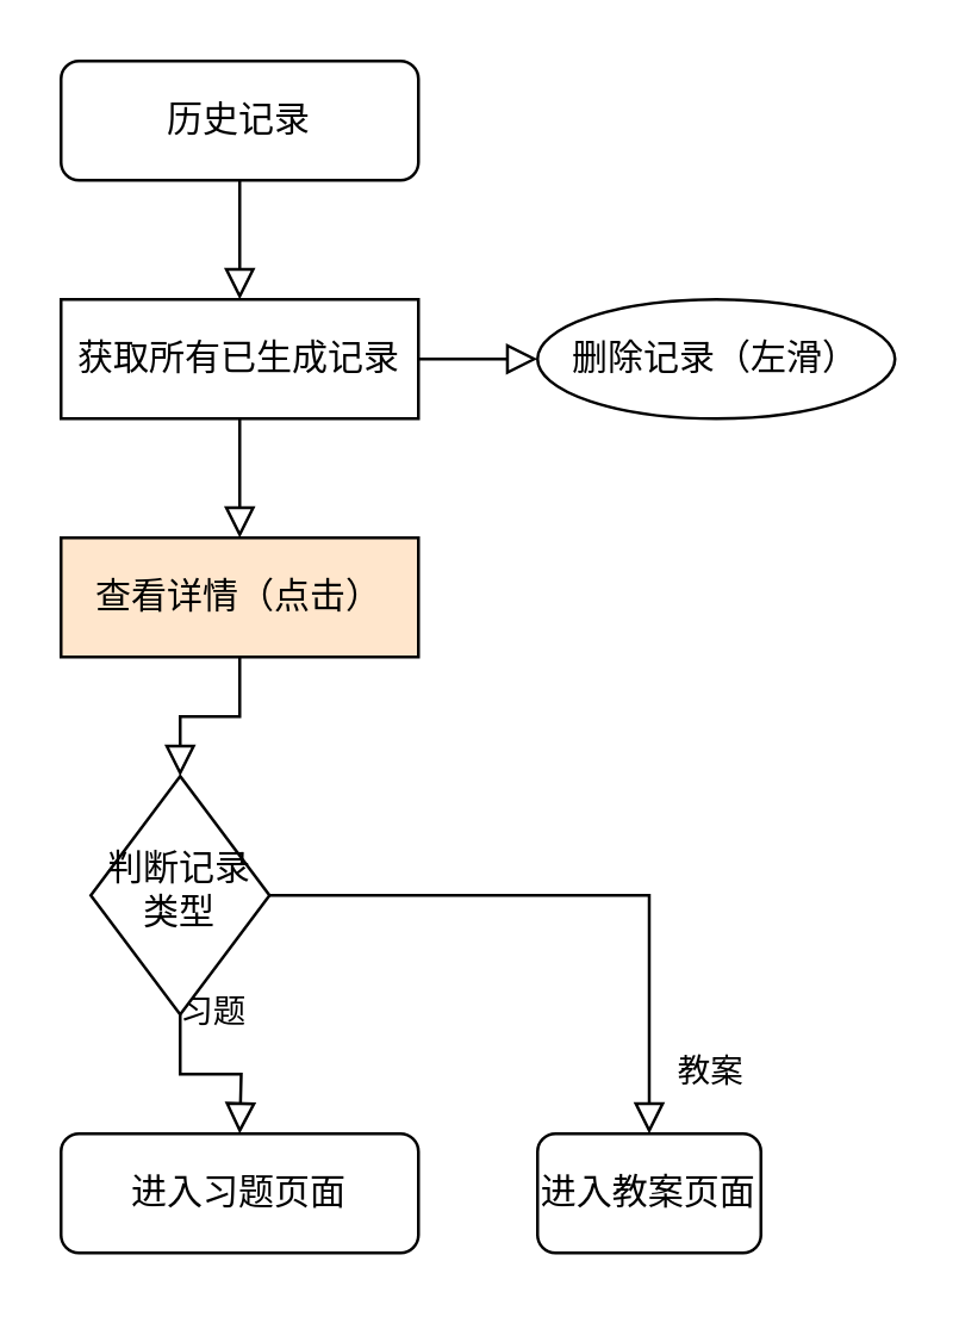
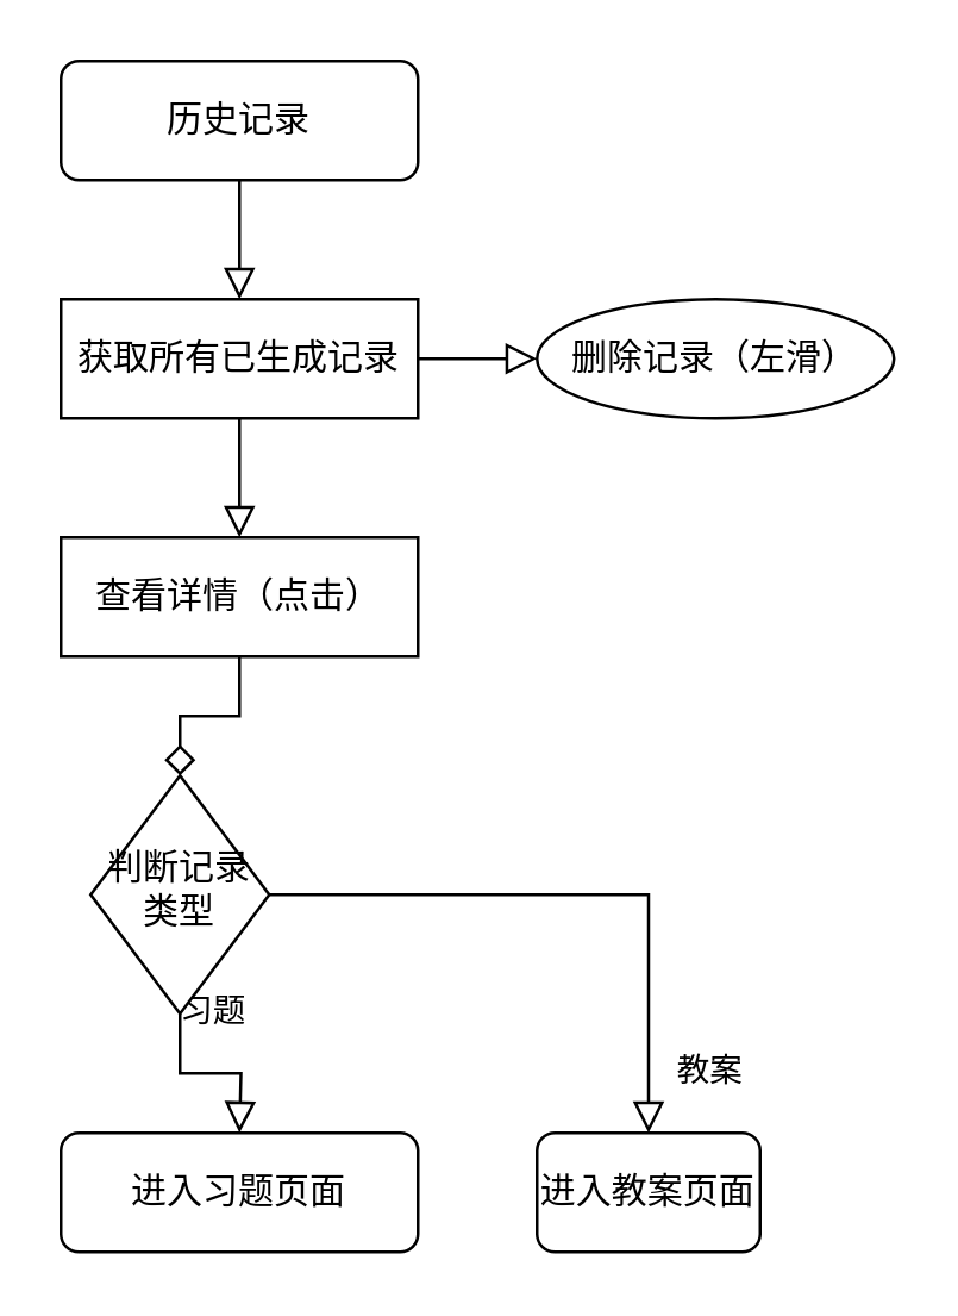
  <mxCell id="0" />
  <mxCell id="1" parent="0" />
  <mxCell id="2" value="" style="edgeStyle=orthogonalEdgeStyle;rounded=0;orthogonalLoop=1;jettySize=auto;html=1;endArrow=block;endFill=0;endSize=8;entryX=0.5;entryY=0;entryDx=0;entryDy=0;" edge="1" parent="1" source="3" target="7"><mxGeometry relative="1" as="geometry" /></mxCell>
  <mxCell id="3" value="历史记录" style="rounded=1;whiteSpace=wrap;html=1;fontSize=12;glass=0;strokeWidth=1;shadow=0;" vertex="1" parent="1"><mxGeometry x="20" y="20" width="120" height="40" as="geometry" /></mxCell>
  <mxCell id="4" value="进入习题页面" style="rounded=1;whiteSpace=wrap;html=1;fontSize=12;glass=0;strokeWidth=1;shadow=0;" vertex="1" parent="1"><mxGeometry x="20" y="380" width="120" height="40" as="geometry" /></mxCell>
  <mxCell id="5" value="" style="edgeStyle=orthogonalEdgeStyle;rounded=0;orthogonalLoop=1;jettySize=auto;html=1;endArrow=block;endFill=0;endSize=8;entryX=0.5;entryY=0;entryDx=0;entryDy=0;" edge="1" parent="1" source="7" target="9"><mxGeometry relative="1" as="geometry"><Array as="points" /><mxPoint x="80" y="180" as="targetPoint" /></mxGeometry></mxCell>
  <mxCell id="6" value="" style="edgeStyle=orthogonalEdgeStyle;rounded=0;orthogonalLoop=1;jettySize=auto;html=1;endArrow=block;endFill=0;endSize=8;" edge="1" parent="1" source="7" target="10"><mxGeometry relative="1" as="geometry" /></mxCell>
  <mxCell id="7" value="获取所有已生成记录" style="rounded=0;whiteSpace=wrap;html=1;fontSize=12;glass=0;strokeWidth=1;shadow=0;" vertex="1" parent="1"><mxGeometry x="20" y="100" width="120" height="40" as="geometry" /></mxCell>
- <mxCell id="8" value="" style="edgeStyle=orthogonalEdgeStyle;rounded=0;orthogonalLoop=1;jettySize=auto;html=1;endArrow=block;endFill=0;endSize=8;" edge="1" parent="1" source="9" target="13"><mxGeometry relative="1" as="geometry" /></mxCell>
- <mxCell id="9" value="查看详情（点击）" style="rounded=0;whiteSpace=wrap;html=1;fontSize=12;glass=0;strokeWidth=1;shadow=0;fillColor=#ffe6cc;" vertex="1" parent="1"><mxGeometry x="20" y="180" width="120" height="40" as="geometry" /></mxCell>
+ <mxCell id="8" value="" style="edgeStyle=orthogonalEdgeStyle;rounded=0;orthogonalLoop=1;jettySize=auto;html=1;endArrow=diamond;endFill=0;endSize=8;" edge="1" parent="1" source="9" target="13"><mxGeometry relative="1" as="geometry" /></mxCell>
+ <mxCell id="9" value="查看详情（点击）" style="rounded=0;whiteSpace=wrap;html=1;fontSize=12;glass=0;strokeWidth=1;shadow=0;" vertex="1" parent="1"><mxGeometry x="20" y="180" width="120" height="40" as="geometry" /></mxCell>
  <mxCell id="10" value="删除记录（左滑）" style="ellipse;whiteSpace=wrap;html=1;fontSize=12;glass=0;strokeWidth=1;shadow=0;" vertex="1" parent="1"><mxGeometry x="180" y="100" width="120" height="40" as="geometry" /></mxCell>
  <mxCell id="11" value="习题" style="rounded=0;html=1;jettySize=auto;orthogonalLoop=1;fontSize=11;endArrow=block;endFill=0;endSize=8;strokeWidth=1;shadow=0;labelBackgroundColor=none;edgeStyle=orthogonalEdgeStyle;" edge="1" parent="1" source="13"><mxGeometry x="0.012" y="20" relative="1" as="geometry"><mxPoint y="-1" as="offset" /><mxPoint x="80" y="380" as="targetPoint" /></mxGeometry></mxCell>
  <mxCell id="12" value="教案" style="edgeStyle=orthogonalEdgeStyle;rounded=0;html=1;jettySize=auto;orthogonalLoop=1;fontSize=11;endArrow=block;endFill=0;endSize=8;strokeWidth=1;shadow=0;labelBackgroundColor=none;" edge="1" parent="1" source="13" target="14"><mxGeometry x="0.789" y="20" relative="1" as="geometry"><mxPoint as="offset" /></mxGeometry></mxCell>
  <mxCell id="13" value="判断记录类型" style="rhombus;whiteSpace=wrap;html=1;shadow=0;fontFamily=Helvetica;fontSize=12;align=center;strokeWidth=1;spacing=6;spacingTop=-4;" vertex="1" parent="1"><mxGeometry x="30" y="260" width="60" height="80" as="geometry" /></mxCell>
  <mxCell id="14" value="进入教案页面" style="rounded=1;whiteSpace=wrap;html=1;fontSize=12;glass=0;strokeWidth=1;shadow=0;" vertex="1" parent="1"><mxGeometry x="180" y="380" width="75" height="40" as="geometry" /></mxCell>
